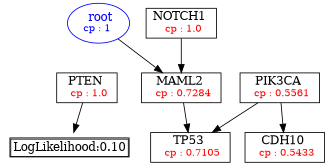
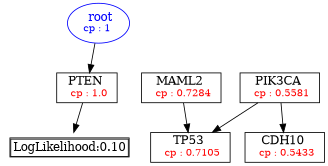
  digraph {
    fontsize=10
    node [shape=box]
    n1 [color=Blue label=<<font color='Blue'> root</font><br/><font color='Blue' POINT-SIZE='12'>cp : 1 </font>> shape=oval]
    n2 [label=<PTEN <br/> <font color='Red' POINT-SIZE='12'> cp : 1.0 </font>>]
    n3 [label=<<TABLE BORDER="1" CELLBORDER="1" CELLSPACING="0" >     <TR><TD ALIGN="LEFT">LogLikelihood:0.10</TD></TR>     </TABLE>> shape=plaintext]
-   n4 [label=<NOTCH1 <br/> <font color='Red' POINT-SIZE='12'> cp : 1.0 </font>>]
    n5 [label=<MAML2 <br/> <font color='Red' POINT-SIZE='12'> cp : 0.7284 </font>>]
    n6 [label=<TP53 <br/> <font color='Red' POINT-SIZE='12'> cp : 0.7105 </font>>]
-   n7 [label=<PIK3CA <br/> <font color='Red' POINT-SIZE='12'> cp : 0.5561 </font>>]
+   n7 [label=<PIK3CA <br/> <font color='Red' POINT-SIZE='12'> cp : 0.5581 </font>>]
    n8 [label=<CDH10 <br/> <font color='Red' POINT-SIZE='12'> cp : 0.5433 </font>>]
-   n1 -> n5
+   n1 -> n2
    n2 -> n3
-   n4 -> n5
    n5 -> n6
    n7 -> n6
    n7 -> n8
  }
